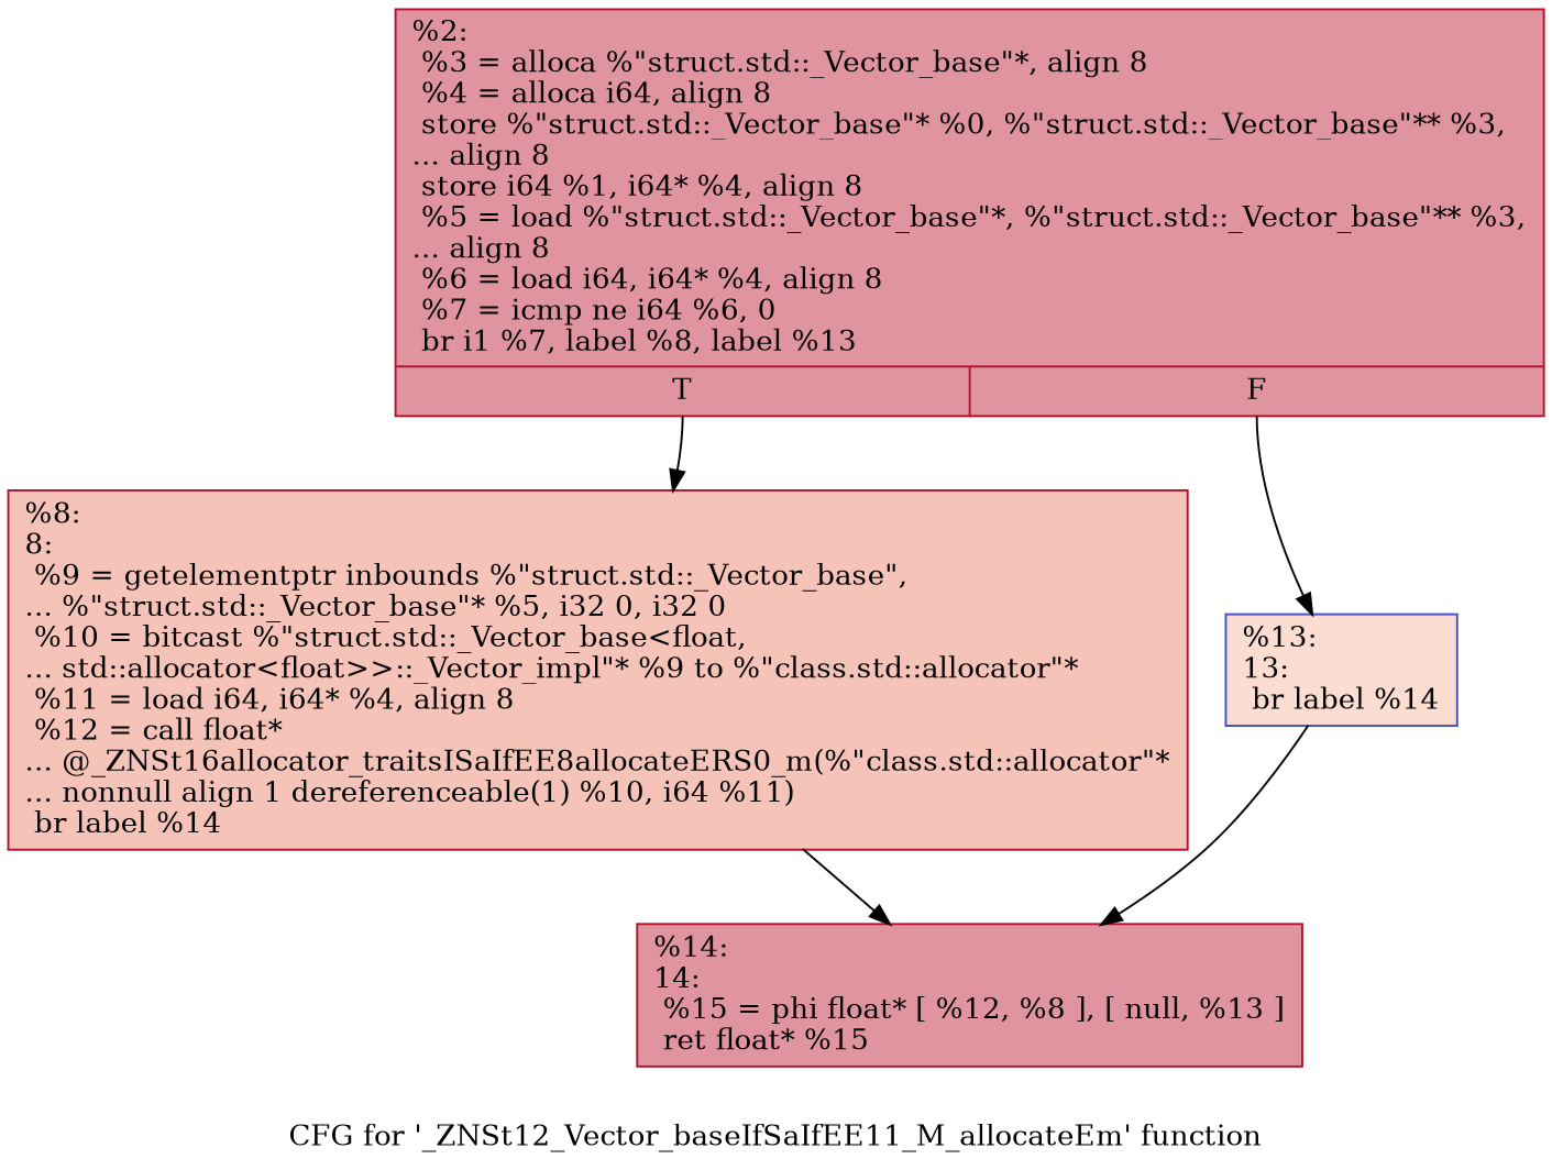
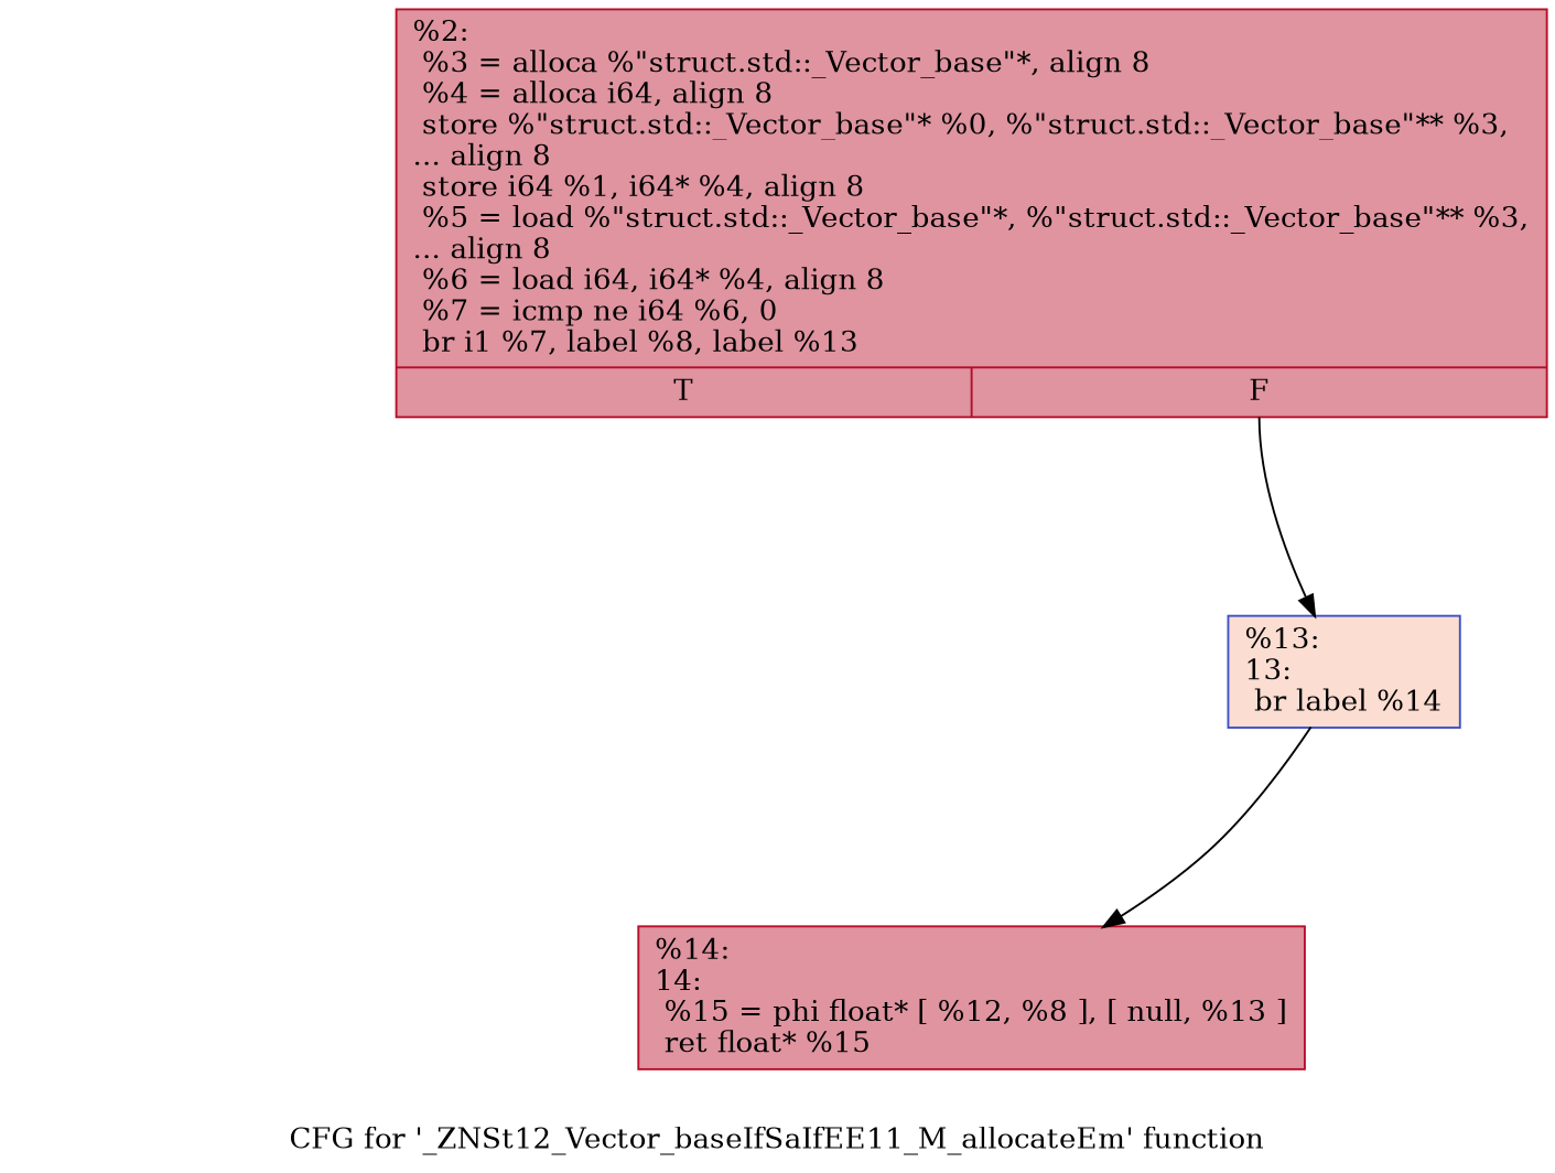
  digraph {
    label="CFG for '_ZNSt12_Vector_baseIfSaIfEE11_M_allocateEm' function"
    node [color="#b70d28ff" fillcolor="#b70d2870" shape=record style=filled]
    n1 [label="{%2:\l  %3 = alloca %\"struct.std::_Vector_base\"*, align 8\l  %4 = alloca i64, align 8\l  store %\"struct.std::_Vector_base\"* %0, %\"struct.std::_Vector_base\"** %3,\l... align 8\l  store i64 %1, i64* %4, align 8\l  %5 = load %\"struct.std::_Vector_base\"*, %\"struct.std::_Vector_base\"** %3,\l... align 8\l  %6 = load i64, i64* %4, align 8\l  %7 = icmp ne i64 %6, 0\l  br i1 %7, label %8, label %13\l|{<s0>T|<s1>F}}"]
-   n2 [fillcolor="#e8765c70" label="{%8:\l8:                                                \l  %9 = getelementptr inbounds %\"struct.std::_Vector_base\",\l... %\"struct.std::_Vector_base\"* %5, i32 0, i32 0\l  %10 = bitcast %\"struct.std::_Vector_base\<float,\l... std::allocator\<float\>\>::_Vector_impl\"* %9 to %\"class.std::allocator\"*\l  %11 = load i64, i64* %4, align 8\l  %12 = call float*\l... @_ZNSt16allocator_traitsISaIfEE8allocateERS0_m(%\"class.std::allocator\"*\l... nonnull align 1 dereferenceable(1) %10, i64 %11)\l  br label %14\l}"]
    n3 [color="#3d50c3ff" fillcolor="#f7b39670" label="{%13:\l13:                                               \l  br label %14\l}"]
    n4 [label="{%14:\l14:                                               \l  %15 = phi float* [ %12, %8 ], [ null, %13 ]\l  ret float* %15\l}"]
-   n1 -> n2 [tailport=s0]
    n1 -> n3 [tailport=s1]
-   n2 -> n4
    n3 -> n4
  }
